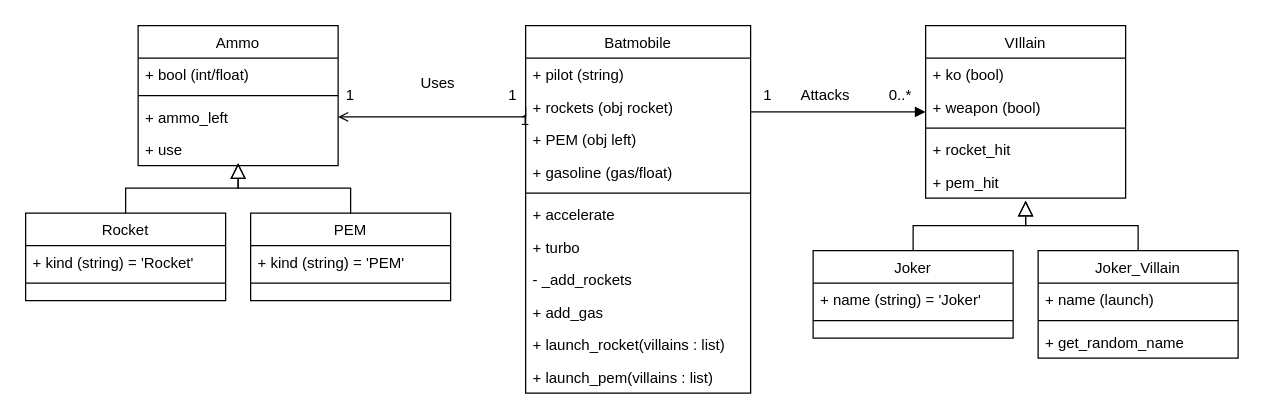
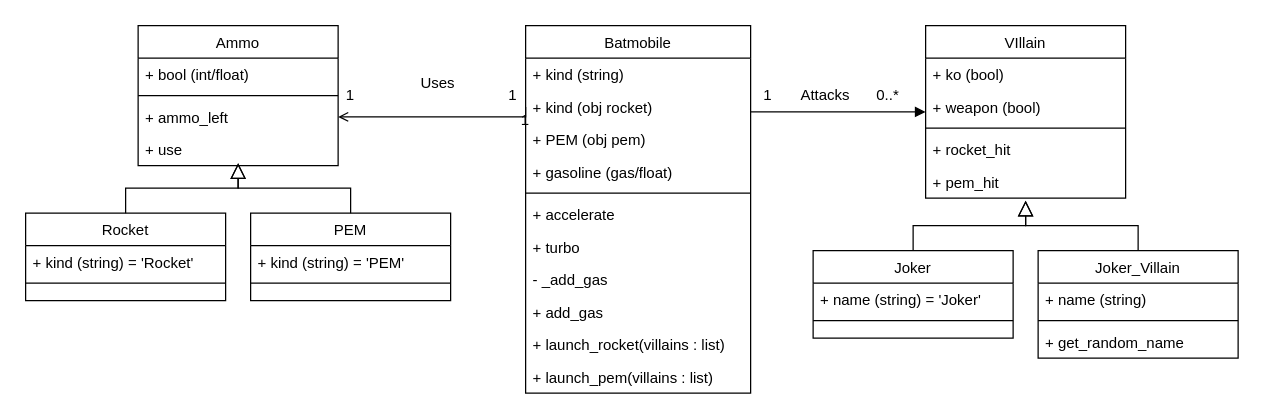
  <mxCell id="0" />
  <mxCell id="1" parent="0" />
  <mxCell id="2" value="Batmobile" style="swimlane;fontStyle=0;align=center;verticalAlign=top;childLayout=stackLayout;horizontal=1;startSize=26;horizontalStack=0;resizeParent=1;resizeLast=0;collapsible=1;marginBottom=0;rounded=0;shadow=0;strokeWidth=1;" parent="1" vertex="1"><mxGeometry x="420" y="20" width="180" height="294" as="geometry"><mxRectangle x="230" y="140" width="160" height="26" as="alternateBounds" /></mxGeometry></mxCell>
- <mxCell id="3" value="+ pilot (string)" style="text;align=left;verticalAlign=top;spacingLeft=4;spacingRight=4;overflow=hidden;rotatable=0;points=[[0,0.5],[1,0.5]];portConstraint=eastwest;" parent="2" vertex="1"><mxGeometry y="26" width="180" height="26" as="geometry" /></mxCell>
- <mxCell id="4" value="+ rockets (obj rocket)" style="text;align=left;verticalAlign=top;spacingLeft=4;spacingRight=4;overflow=hidden;rotatable=0;points=[[0,0.5],[1,0.5]];portConstraint=eastwest;rounded=0;shadow=0;html=0;" parent="2" vertex="1"><mxGeometry y="52" width="180" height="26" as="geometry" /></mxCell>
- <mxCell id="5" value="+ PEM (obj left)" style="text;align=left;verticalAlign=top;spacingLeft=4;spacingRight=4;overflow=hidden;rotatable=0;points=[[0,0.5],[1,0.5]];portConstraint=eastwest;rounded=0;shadow=0;html=0;" parent="2" vertex="1"><mxGeometry y="78" width="180" height="26" as="geometry" /></mxCell>
+ <mxCell id="3" value="+ kind (string)" style="text;align=left;verticalAlign=top;spacingLeft=4;spacingRight=4;overflow=hidden;rotatable=0;points=[[0,0.5],[1,0.5]];portConstraint=eastwest;" parent="2" vertex="1"><mxGeometry y="26" width="180" height="26" as="geometry" /></mxCell>
+ <mxCell id="4" value="+ kind (obj rocket)" style="text;align=left;verticalAlign=top;spacingLeft=4;spacingRight=4;overflow=hidden;rotatable=0;points=[[0,0.5],[1,0.5]];portConstraint=eastwest;rounded=0;shadow=0;html=0;" parent="2" vertex="1"><mxGeometry y="52" width="180" height="26" as="geometry" /></mxCell>
+ <mxCell id="5" value="+ PEM (obj pem)" style="text;align=left;verticalAlign=top;spacingLeft=4;spacingRight=4;overflow=hidden;rotatable=0;points=[[0,0.5],[1,0.5]];portConstraint=eastwest;rounded=0;shadow=0;html=0;" parent="2" vertex="1"><mxGeometry y="78" width="180" height="26" as="geometry" /></mxCell>
  <mxCell id="6" value="+ gasoline (gas/float)" style="text;align=left;verticalAlign=top;spacingLeft=4;spacingRight=4;overflow=hidden;rotatable=0;points=[[0,0.5],[1,0.5]];portConstraint=eastwest;rounded=0;shadow=0;html=0;" parent="2" vertex="1"><mxGeometry y="104" width="180" height="26" as="geometry" /></mxCell>
  <mxCell id="7" value="" style="line;html=1;strokeWidth=1;align=left;verticalAlign=middle;spacingTop=-1;spacingLeft=3;spacingRight=3;rotatable=0;labelPosition=right;points=[];portConstraint=eastwest;" parent="2" vertex="1"><mxGeometry y="130" width="180" height="8" as="geometry" /></mxCell>
  <mxCell id="8" value="+ accelerate" style="text;align=left;verticalAlign=top;spacingLeft=4;spacingRight=4;overflow=hidden;rotatable=0;points=[[0,0.5],[1,0.5]];portConstraint=eastwest;" parent="2" vertex="1"><mxGeometry y="138" width="180" height="26" as="geometry" /></mxCell>
  <mxCell id="9" value="+ turbo" style="text;align=left;verticalAlign=top;spacingLeft=4;spacingRight=4;overflow=hidden;rotatable=0;points=[[0,0.5],[1,0.5]];portConstraint=eastwest;" parent="2" vertex="1"><mxGeometry y="164" width="180" height="26" as="geometry" /></mxCell>
- <mxCell id="10" value="- _add_rockets" style="text;align=left;verticalAlign=top;spacingLeft=4;spacingRight=4;overflow=hidden;rotatable=0;points=[[0,0.5],[1,0.5]];portConstraint=eastwest;" parent="2" vertex="1"><mxGeometry y="190" width="180" height="26" as="geometry" /></mxCell>
+ <mxCell id="10" value="- _add_gas" style="text;align=left;verticalAlign=top;spacingLeft=4;spacingRight=4;overflow=hidden;rotatable=0;points=[[0,0.5],[1,0.5]];portConstraint=eastwest;" parent="2" vertex="1"><mxGeometry y="190" width="180" height="26" as="geometry" /></mxCell>
  <mxCell id="11" value="+ add_gas" style="text;align=left;verticalAlign=top;spacingLeft=4;spacingRight=4;overflow=hidden;rotatable=0;points=[[0,0.5],[1,0.5]];portConstraint=eastwest;" parent="2" vertex="1"><mxGeometry y="216" width="180" height="26" as="geometry" /></mxCell>
  <mxCell id="12" value="+ launch_rocket(villains : list)" style="text;align=left;verticalAlign=top;spacingLeft=4;spacingRight=4;overflow=hidden;rotatable=0;points=[[0,0.5],[1,0.5]];portConstraint=eastwest;" parent="2" vertex="1"><mxGeometry y="242" width="180" height="26" as="geometry" /></mxCell>
  <mxCell id="13" value="+ launch_pem(villains : list)" style="text;align=left;verticalAlign=top;spacingLeft=4;spacingRight=4;overflow=hidden;rotatable=0;points=[[0,0.5],[1,0.5]];portConstraint=eastwest;" parent="2" vertex="1"><mxGeometry y="268" width="180" height="26" as="geometry" /></mxCell>
  <mxCell id="14" value="VIllain" style="swimlane;fontStyle=0;align=center;verticalAlign=top;childLayout=stackLayout;horizontal=1;startSize=26;horizontalStack=0;resizeParent=1;resizeLast=0;collapsible=1;marginBottom=0;rounded=0;shadow=0;strokeWidth=1;" parent="1" vertex="1"><mxGeometry x="740" y="20" width="160" height="138" as="geometry"><mxRectangle x="550" y="140" width="160" height="26" as="alternateBounds" /></mxGeometry></mxCell>
  <mxCell id="15" value="+ ko (bool)" style="text;align=left;verticalAlign=top;spacingLeft=4;spacingRight=4;overflow=hidden;rotatable=0;points=[[0,0.5],[1,0.5]];portConstraint=eastwest;" parent="14" vertex="1"><mxGeometry y="26" width="160" height="26" as="geometry" /></mxCell>
  <mxCell id="16" value="+ weapon (bool)" style="text;align=left;verticalAlign=top;spacingLeft=4;spacingRight=4;overflow=hidden;rotatable=0;points=[[0,0.5],[1,0.5]];portConstraint=eastwest;rounded=0;shadow=0;html=0;" parent="14" vertex="1"><mxGeometry y="52" width="160" height="26" as="geometry" /></mxCell>
  <mxCell id="17" value="" style="line;html=1;strokeWidth=1;align=left;verticalAlign=middle;spacingTop=-1;spacingLeft=3;spacingRight=3;rotatable=0;labelPosition=right;points=[];portConstraint=eastwest;" parent="14" vertex="1"><mxGeometry y="78" width="160" height="8" as="geometry" /></mxCell>
  <mxCell id="18" value="+ rocket_hit" style="text;align=left;verticalAlign=top;spacingLeft=4;spacingRight=4;overflow=hidden;rotatable=0;points=[[0,0.5],[1,0.5]];portConstraint=eastwest;" parent="14" vertex="1"><mxGeometry y="86" width="160" height="26" as="geometry" /></mxCell>
  <mxCell id="19" value="+ pem_hit" style="text;align=left;verticalAlign=top;spacingLeft=4;spacingRight=4;overflow=hidden;rotatable=0;points=[[0,0.5],[1,0.5]];portConstraint=eastwest;" parent="14" vertex="1"><mxGeometry y="112" width="160" height="26" as="geometry" /></mxCell>
  <mxCell id="20" value="" style="endArrow=block;shadow=0;strokeWidth=1;rounded=0;endFill=1;edgeStyle=elbowEdgeStyle;elbow=vertical;" parent="1" source="2" target="14" edge="1"><mxGeometry x="0.5" y="41" relative="1" as="geometry"><mxPoint x="580" y="92" as="sourcePoint" /><mxPoint x="740" y="92" as="targetPoint" /><mxPoint x="-40" y="32" as="offset" /></mxGeometry></mxCell>
  <mxCell id="21" value="Joker" style="swimlane;fontStyle=0;align=center;verticalAlign=top;childLayout=stackLayout;horizontal=1;startSize=26;horizontalStack=0;resizeParent=1;resizeLast=0;collapsible=1;marginBottom=0;rounded=0;shadow=0;strokeWidth=1;" parent="1" vertex="1"><mxGeometry x="650" y="200" width="160" height="70" as="geometry"><mxRectangle x="130" y="380" width="160" height="26" as="alternateBounds" /></mxGeometry></mxCell>
  <mxCell id="22" value="+ name (string) = 'Joker'" style="text;align=left;verticalAlign=top;spacingLeft=4;spacingRight=4;overflow=hidden;rotatable=0;points=[[0,0.5],[1,0.5]];portConstraint=eastwest;" parent="21" vertex="1"><mxGeometry y="26" width="160" height="26" as="geometry" /></mxCell>
  <mxCell id="23" value="" style="line;html=1;strokeWidth=1;align=left;verticalAlign=middle;spacingTop=-1;spacingLeft=3;spacingRight=3;rotatable=0;labelPosition=right;points=[];portConstraint=eastwest;" parent="21" vertex="1"><mxGeometry y="52" width="160" height="8" as="geometry" /></mxCell>
  <mxCell id="24" value="Joker_Villain" style="swimlane;fontStyle=0;align=center;verticalAlign=top;childLayout=stackLayout;horizontal=1;startSize=26;horizontalStack=0;resizeParent=1;resizeLast=0;collapsible=1;marginBottom=0;rounded=0;shadow=0;strokeWidth=1;" parent="1" vertex="1"><mxGeometry x="830" y="200" width="160" height="86" as="geometry"><mxRectangle x="130" y="380" width="160" height="26" as="alternateBounds" /></mxGeometry></mxCell>
- <mxCell id="25" value="+ name (launch)" style="text;align=left;verticalAlign=top;spacingLeft=4;spacingRight=4;overflow=hidden;rotatable=0;points=[[0,0.5],[1,0.5]];portConstraint=eastwest;" parent="24" vertex="1"><mxGeometry y="26" width="160" height="26" as="geometry" /></mxCell>
+ <mxCell id="25" value="+ name (string)" style="text;align=left;verticalAlign=top;spacingLeft=4;spacingRight=4;overflow=hidden;rotatable=0;points=[[0,0.5],[1,0.5]];portConstraint=eastwest;" parent="24" vertex="1"><mxGeometry y="26" width="160" height="26" as="geometry" /></mxCell>
  <mxCell id="26" value="" style="endArrow=block;endSize=10;endFill=0;shadow=0;strokeWidth=1;rounded=0;edgeStyle=elbowEdgeStyle;elbow=vertical;exitX=0.5;exitY=0;exitDx=0;exitDy=0;" parent="24" source="24" edge="1"><mxGeometry width="160" relative="1" as="geometry"><mxPoint x="94" y="60" as="sourcePoint" /><mxPoint x="-10" y="-40" as="targetPoint" /><Array as="points"><mxPoint x="40" y="-20" /></Array></mxGeometry></mxCell>
  <mxCell id="27" value="" style="line;html=1;strokeWidth=1;align=left;verticalAlign=middle;spacingTop=-1;spacingLeft=3;spacingRight=3;rotatable=0;labelPosition=right;points=[];portConstraint=eastwest;" parent="24" vertex="1"><mxGeometry y="52" width="160" height="8" as="geometry" /></mxCell>
  <mxCell id="28" value="+ get_random_name" style="text;align=left;verticalAlign=top;spacingLeft=4;spacingRight=4;overflow=hidden;rotatable=0;points=[[0,0.5],[1,0.5]];portConstraint=eastwest;" parent="24" vertex="1"><mxGeometry y="60" width="160" height="26" as="geometry" /></mxCell>
  <mxCell id="29" value="" style="endArrow=block;endSize=10;endFill=0;shadow=0;strokeWidth=1;rounded=0;edgeStyle=elbowEdgeStyle;elbow=vertical;exitX=0.5;exitY=0;exitDx=0;exitDy=0;" parent="1" source="21" edge="1"><mxGeometry width="160" relative="1" as="geometry"><mxPoint x="920" y="220" as="sourcePoint" /><mxPoint x="820" y="160" as="targetPoint" /><Array as="points"><mxPoint x="780" y="180" /></Array></mxGeometry></mxCell>
  <mxCell id="30" value="Ammo" style="swimlane;fontStyle=0;align=center;verticalAlign=top;childLayout=stackLayout;horizontal=1;startSize=26;horizontalStack=0;resizeParent=1;resizeLast=0;collapsible=1;marginBottom=0;rounded=0;shadow=0;strokeWidth=1;" parent="1" vertex="1"><mxGeometry x="110" y="20" width="160" height="112" as="geometry"><mxRectangle x="550" y="140" width="160" height="26" as="alternateBounds" /></mxGeometry></mxCell>
  <mxCell id="31" value="+ bool (int/float)" style="text;align=left;verticalAlign=top;spacingLeft=4;spacingRight=4;overflow=hidden;rotatable=0;points=[[0,0.5],[1,0.5]];portConstraint=eastwest;" parent="30" vertex="1"><mxGeometry y="26" width="160" height="26" as="geometry" /></mxCell>
  <mxCell id="32" value="" style="line;html=1;strokeWidth=1;align=left;verticalAlign=middle;spacingTop=-1;spacingLeft=3;spacingRight=3;rotatable=0;labelPosition=right;points=[];portConstraint=eastwest;" parent="30" vertex="1"><mxGeometry y="52" width="160" height="8" as="geometry" /></mxCell>
  <mxCell id="33" value="+ ammo_left" style="text;align=left;verticalAlign=top;spacingLeft=4;spacingRight=4;overflow=hidden;rotatable=0;points=[[0,0.5],[1,0.5]];portConstraint=eastwest;" parent="30" vertex="1"><mxGeometry y="60" width="160" height="26" as="geometry" /></mxCell>
  <mxCell id="34" value="+ use" style="text;align=left;verticalAlign=top;spacingLeft=4;spacingRight=4;overflow=hidden;rotatable=0;points=[[0,0.5],[1,0.5]];portConstraint=eastwest;" parent="30" vertex="1"><mxGeometry y="86" width="160" height="26" as="geometry" /></mxCell>
  <mxCell id="35" value="Rocket" style="swimlane;fontStyle=0;align=center;verticalAlign=top;childLayout=stackLayout;horizontal=1;startSize=26;horizontalStack=0;resizeParent=1;resizeLast=0;collapsible=1;marginBottom=0;rounded=0;shadow=0;strokeWidth=1;" parent="1" vertex="1"><mxGeometry x="20" y="170" width="160" height="70" as="geometry"><mxRectangle x="130" y="380" width="160" height="26" as="alternateBounds" /></mxGeometry></mxCell>
  <mxCell id="36" value="+ kind (string) = 'Rocket'" style="text;align=left;verticalAlign=top;spacingLeft=4;spacingRight=4;overflow=hidden;rotatable=0;points=[[0,0.5],[1,0.5]];portConstraint=eastwest;" parent="35" vertex="1"><mxGeometry y="26" width="160" height="26" as="geometry" /></mxCell>
  <mxCell id="37" value="" style="line;html=1;strokeWidth=1;align=left;verticalAlign=middle;spacingTop=-1;spacingLeft=3;spacingRight=3;rotatable=0;labelPosition=right;points=[];portConstraint=eastwest;" parent="35" vertex="1"><mxGeometry y="52" width="160" height="8" as="geometry" /></mxCell>
  <mxCell id="38" value="PEM" style="swimlane;fontStyle=0;align=center;verticalAlign=top;childLayout=stackLayout;horizontal=1;startSize=26;horizontalStack=0;resizeParent=1;resizeLast=0;collapsible=1;marginBottom=0;rounded=0;shadow=0;strokeWidth=1;" parent="1" vertex="1"><mxGeometry x="200" y="170" width="160" height="70" as="geometry"><mxRectangle x="130" y="380" width="160" height="26" as="alternateBounds" /></mxGeometry></mxCell>
  <mxCell id="39" value="+ kind (string) = 'PEM'" style="text;align=left;verticalAlign=top;spacingLeft=4;spacingRight=4;overflow=hidden;rotatable=0;points=[[0,0.5],[1,0.5]];portConstraint=eastwest;" parent="38" vertex="1"><mxGeometry y="26" width="160" height="26" as="geometry" /></mxCell>
  <mxCell id="40" value="" style="endArrow=block;endSize=10;endFill=0;shadow=0;strokeWidth=1;rounded=0;edgeStyle=elbowEdgeStyle;elbow=vertical;exitX=0.5;exitY=0;exitDx=0;exitDy=0;" parent="38" source="38" edge="1"><mxGeometry width="160" relative="1" as="geometry"><mxPoint x="94" y="60" as="sourcePoint" /><mxPoint x="-10" y="-40" as="targetPoint" /><Array as="points"><mxPoint x="40" y="-20" /></Array></mxGeometry></mxCell>
  <mxCell id="41" value="" style="line;html=1;strokeWidth=1;align=left;verticalAlign=middle;spacingTop=-1;spacingLeft=3;spacingRight=3;rotatable=0;labelPosition=right;points=[];portConstraint=eastwest;" parent="38" vertex="1"><mxGeometry y="52" width="160" height="8" as="geometry" /></mxCell>
  <mxCell id="42" value="" style="endArrow=block;endSize=10;endFill=0;shadow=0;strokeWidth=1;rounded=0;edgeStyle=elbowEdgeStyle;elbow=vertical;exitX=0.5;exitY=0;exitDx=0;exitDy=0;" parent="1" source="35" edge="1"><mxGeometry width="160" relative="1" as="geometry"><mxPoint x="290" y="190" as="sourcePoint" /><mxPoint x="190" y="130" as="targetPoint" /><Array as="points"><mxPoint x="150" y="150" /></Array></mxGeometry></mxCell>
  <mxCell id="43" value="" style="endArrow=open;shadow=0;strokeWidth=1;rounded=0;endFill=1;edgeStyle=elbowEdgeStyle;elbow=vertical;exitX=0;exitY=0.5;exitDx=0;exitDy=0;" parent="1" source="4" edge="1"><mxGeometry x="0.5" y="41" relative="1" as="geometry"><mxPoint x="300" y="80" as="sourcePoint" /><mxPoint x="270" y="93" as="targetPoint" /><mxPoint x="-40" y="32" as="offset" /><Array as="points"><mxPoint x="300" y="93" /><mxPoint x="370" y="93" /></Array></mxGeometry></mxCell>
  <mxCell id="44" value="1" style="text;html=1;strokeColor=none;fillColor=none;align=center;verticalAlign=middle;whiteSpace=wrap;rounded=0;" parent="1" vertex="1"><mxGeometry x="260" y="66" width="40" height="20" as="geometry" /></mxCell>
  <mxCell id="45" value="1" style="text;html=1;strokeColor=none;fillColor=none;align=center;verticalAlign=middle;whiteSpace=wrap;rounded=0;" parent="1" vertex="1"><mxGeometry x="390" y="66" width="40" height="20" as="geometry" /></mxCell>
  <mxCell id="46" value="1" style="text;html=1;strokeColor=none;fillColor=none;align=center;verticalAlign=middle;whiteSpace=wrap;rounded=0;" parent="1" vertex="1"><mxGeometry x="594" y="66" width="40" height="20" as="geometry" /></mxCell>
  <mxCell id="47" value="1" style="text;html=1;strokeColor=none;fillColor=none;align=center;verticalAlign=middle;whiteSpace=wrap;rounded=0;" parent="1" vertex="1"><mxGeometry x="400" y="86" width="40" height="20" as="geometry" /></mxCell>
- <mxCell id="48" value="0..*" style="text;html=1;strokeColor=none;fillColor=none;align=center;verticalAlign=middle;whiteSpace=wrap;rounded=0;" parent="1" vertex="1"><mxGeometry x="700" y="66" width="40" height="20" as="geometry" /></mxCell>
+ <mxCell id="48" value="0..*" style="text;html=1;strokeColor=none;fillColor=none;align=center;verticalAlign=middle;whiteSpace=wrap;rounded=0;" parent="1" vertex="1"><mxGeometry x="690" y="66" width="40" height="20" as="geometry" /></mxCell>
  <mxCell id="49" value="Attacks" style="text;html=1;strokeColor=none;fillColor=none;align=center;verticalAlign=middle;whiteSpace=wrap;rounded=0;" parent="1" vertex="1"><mxGeometry x="640" y="66" width="40" height="20" as="geometry" /></mxCell>
  <mxCell id="50" value="Uses" style="text;html=1;strokeColor=none;fillColor=none;align=center;verticalAlign=middle;whiteSpace=wrap;rounded=0;" parent="1" vertex="1"><mxGeometry x="330" y="56" width="40" height="20" as="geometry" /></mxCell>
